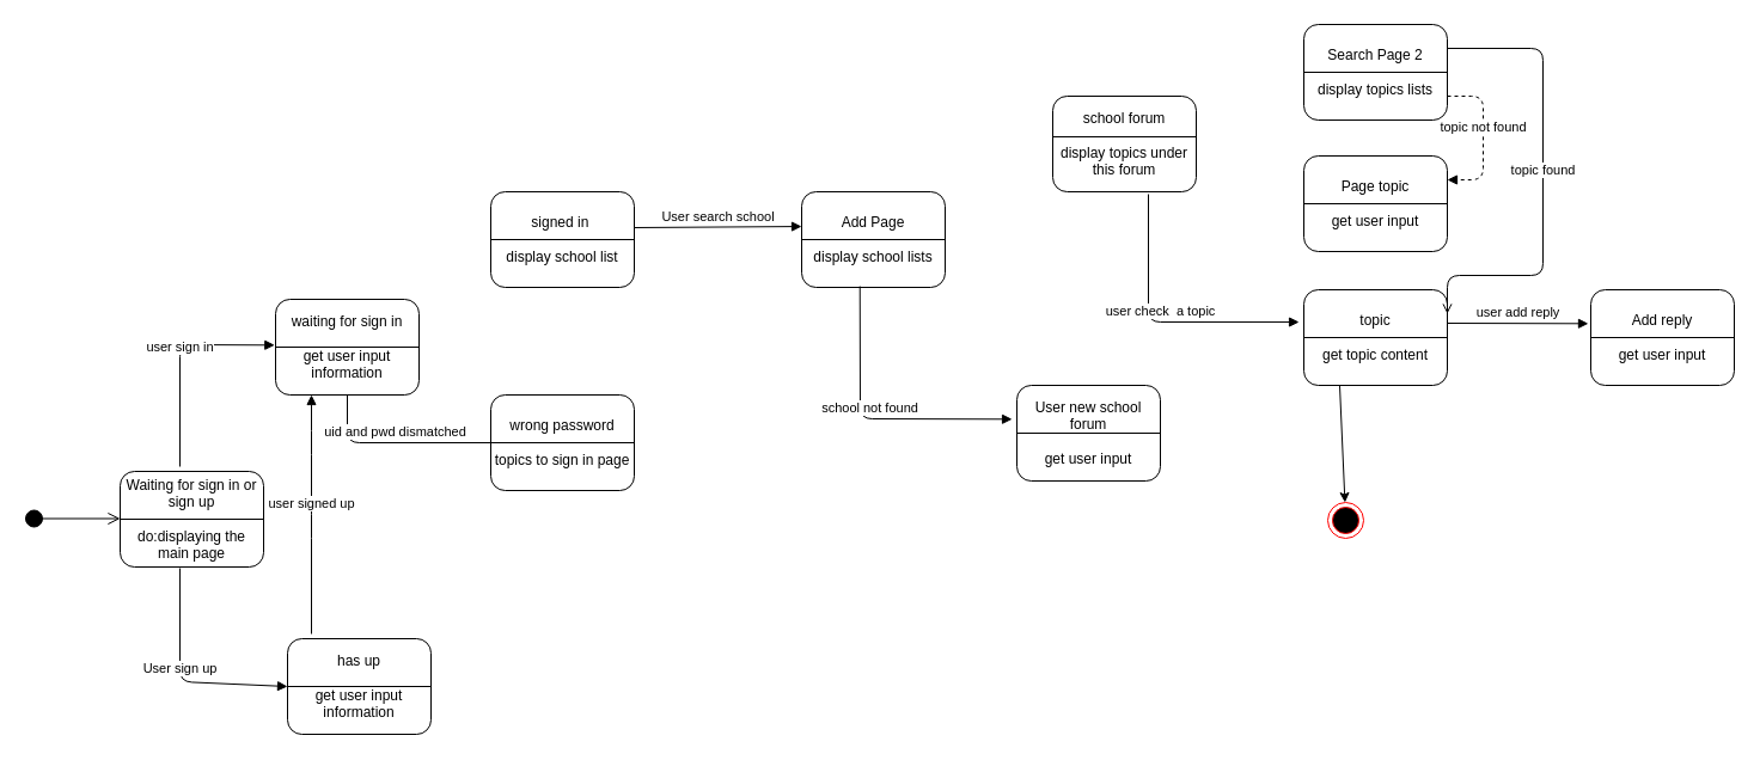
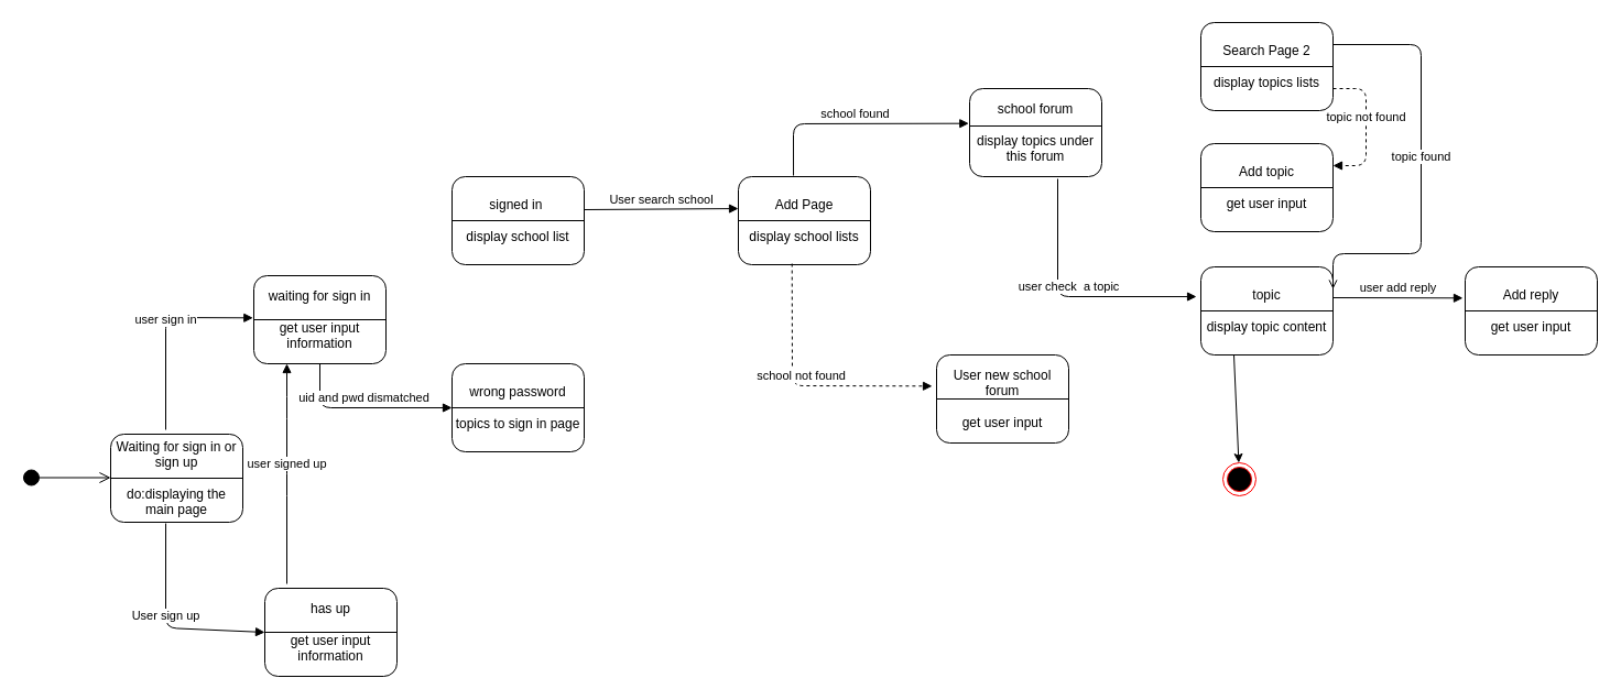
  <mxCell id="0" />
  <mxCell id="1" parent="0" />
  <mxCell id="2" value="Waiting for sign in or sign up&lt;br&gt;&lt;br&gt;do:displaying the main page&lt;br&gt;" style="shape=ext;rounded=1;html=1;whiteSpace=wrap;" vertex="1" parent="1"><mxGeometry x="100" y="394" width="120" height="80" as="geometry" /></mxCell>
  <mxCell id="3" value="" style="html=1;verticalAlign=bottom;startArrow=circle;startFill=1;endArrow=open;startSize=6;endSize=8;" edge="1" parent="1"><mxGeometry width="80" relative="1" as="geometry"><mxPoint x="20" y="433.5" as="sourcePoint" /><mxPoint x="100" y="433.5" as="targetPoint" /></mxGeometry></mxCell>
  <mxCell id="4" value="" style="line;strokeWidth=1;fillColor=none;align=left;verticalAlign=middle;spacingTop=-1;spacingLeft=3;spacingRight=3;rotatable=0;labelPosition=right;points=[];portConstraint=eastwest;" vertex="1" parent="1"><mxGeometry x="100" y="430" width="120" height="8" as="geometry" /></mxCell>
  <mxCell id="5" value="waiting for sign in&lt;br&gt;&lt;br&gt;get user input information" style="shape=ext;rounded=1;html=1;whiteSpace=wrap;" vertex="1" parent="1"><mxGeometry x="230" y="250" width="120" height="80" as="geometry" /></mxCell>
  <mxCell id="6" value="has up&lt;br&gt;&lt;br&gt;get user input information" style="shape=ext;rounded=1;html=1;whiteSpace=wrap;" vertex="1" parent="1"><mxGeometry x="240" y="534" width="120" height="80" as="geometry" /></mxCell>
  <mxCell id="7" value="signed in&amp;nbsp;&lt;br&gt;&lt;br&gt;display school list" style="shape=ext;rounded=1;html=1;whiteSpace=wrap;" vertex="1" parent="1"><mxGeometry x="410" y="160" width="120" height="80" as="geometry" /></mxCell>
  <mxCell id="8" value="wrong password&lt;br&gt;&lt;br&gt;topics to sign in page" style="shape=ext;rounded=1;html=1;whiteSpace=wrap;" vertex="1" parent="1"><mxGeometry x="410" y="330" width="120" height="80" as="geometry" /></mxCell>
  <mxCell id="9" value="" style="line;strokeWidth=1;fillColor=none;align=left;verticalAlign=middle;spacingTop=-1;spacingLeft=3;spacingRight=3;rotatable=0;labelPosition=right;points=[];portConstraint=eastwest;" vertex="1" parent="1"><mxGeometry x="230" y="286" width="120" height="8" as="geometry" /></mxCell>
  <mxCell id="10" value="" style="line;strokeWidth=1;fillColor=none;align=left;verticalAlign=middle;spacingTop=-1;spacingLeft=3;spacingRight=3;rotatable=0;labelPosition=right;points=[];portConstraint=eastwest;" vertex="1" parent="1"><mxGeometry x="410" y="366" width="120" height="8" as="geometry" /></mxCell>
  <mxCell id="11" value="" style="line;strokeWidth=1;fillColor=none;align=left;verticalAlign=middle;spacingTop=-1;spacingLeft=3;spacingRight=3;rotatable=0;labelPosition=right;points=[];portConstraint=eastwest;" vertex="1" parent="1"><mxGeometry x="410" y="196" width="120" height="8" as="geometry" /></mxCell>
  <mxCell id="12" value="" style="line;strokeWidth=1;fillColor=none;align=left;verticalAlign=middle;spacingTop=-1;spacingLeft=3;spacingRight=3;rotatable=0;labelPosition=right;points=[];portConstraint=eastwest;" vertex="1" parent="1"><mxGeometry x="240" y="570" width="120" height="8" as="geometry" /></mxCell>
  <mxCell id="13" value="user sign in" style="html=1;verticalAlign=bottom;endArrow=block;entryX=-0.006;entryY=0.292;entryDx=0;entryDy=0;entryPerimeter=0;" edge="1" parent="1" target="9"><mxGeometry width="80" relative="1" as="geometry"><mxPoint x="150" y="390" as="sourcePoint" /><mxPoint x="150" y="270" as="targetPoint" /><Array as="points"><mxPoint x="150" y="288" /></Array></mxGeometry></mxCell>
  <mxCell id="14" value="User sign up" style="html=1;verticalAlign=bottom;endArrow=block;exitX=0.417;exitY=1.013;exitDx=0;exitDy=0;exitPerimeter=0;entryX=0;entryY=0.5;entryDx=0;entryDy=0;" edge="1" parent="1" source="2" target="6"><mxGeometry width="80" relative="1" as="geometry"><mxPoint x="150" y="590" as="sourcePoint" /><mxPoint x="230" y="590" as="targetPoint" /><Array as="points"><mxPoint x="150" y="570" /></Array></mxGeometry></mxCell>
- <mxCell id="15" value="uid and pwd dismatched" style="html=1;verticalAlign=bottom;endArrow=none;exitX=0.5;exitY=1;exitDx=0;exitDy=0;entryX=0;entryY=0.5;entryDx=0;entryDy=0;" edge="1" parent="1" source="5" target="8"><mxGeometry width="80" relative="1" as="geometry"><mxPoint x="320" y="390" as="sourcePoint" /><mxPoint x="408" y="366" as="targetPoint" /><Array as="points"><mxPoint x="290" y="370" /></Array></mxGeometry></mxCell>
+ <mxCell id="15" value="uid and pwd dismatched" style="html=1;verticalAlign=bottom;endArrow=block;exitX=0.5;exitY=1;exitDx=0;exitDy=0;entryX=0;entryY=0.5;entryDx=0;entryDy=0;" edge="1" parent="1" source="5" target="8"><mxGeometry width="80" relative="1" as="geometry"><mxPoint x="320" y="390" as="sourcePoint" /><mxPoint x="408" y="366" as="targetPoint" /><Array as="points"><mxPoint x="290" y="370" /></Array></mxGeometry></mxCell>
  <mxCell id="16" value="Add Page&lt;br&gt;&lt;br&gt;display school lists" style="shape=ext;rounded=1;html=1;whiteSpace=wrap;" vertex="1" parent="1"><mxGeometry x="670" y="160" width="120" height="80" as="geometry" /></mxCell>
  <mxCell id="17" value="" style="line;strokeWidth=1;fillColor=none;align=left;verticalAlign=middle;spacingTop=-1;spacingLeft=3;spacingRight=3;rotatable=0;labelPosition=right;points=[];portConstraint=eastwest;" vertex="1" parent="1"><mxGeometry x="670" y="196" width="120" height="8" as="geometry" /></mxCell>
  <mxCell id="18" value="User search school" style="html=1;verticalAlign=bottom;endArrow=block;entryX=0;entryY=0.363;entryDx=0;entryDy=0;entryPerimeter=0;" edge="1" parent="1" target="16"><mxGeometry width="80" relative="1" as="geometry"><mxPoint x="530" y="190" as="sourcePoint" /><mxPoint x="630" y="190" as="targetPoint" /></mxGeometry></mxCell>
  <mxCell id="19" value="school forum&lt;br&gt;&lt;br&gt;display topics under this forum" style="shape=ext;rounded=1;html=1;whiteSpace=wrap;" vertex="1" parent="1"><mxGeometry x="880" y="80" width="120" height="80" as="geometry" /></mxCell>
+ <mxCell id="20" value="school found" style="html=1;verticalAlign=bottom;endArrow=block;entryX=-0.006;entryY=0.396;entryDx=0;entryDy=0;entryPerimeter=0;exitX=0.417;exitY=-0.012;exitDx=0;exitDy=0;exitPerimeter=0;" edge="1" parent="1" source="16" target="19"><mxGeometry width="80" relative="1" as="geometry"><mxPoint x="740" y="90" as="sourcePoint" /><mxPoint x="820" y="90" as="targetPoint" /><Array as="points"><mxPoint x="720" y="112" /></Array></mxGeometry></mxCell>
  <mxCell id="21" value="User new school forum&lt;br&gt;&lt;br&gt;get user input" style="shape=ext;rounded=1;html=1;whiteSpace=wrap;" vertex="1" parent="1"><mxGeometry x="850" y="322" width="120" height="80" as="geometry" /></mxCell>
  <mxCell id="22" value="" style="line;strokeWidth=1;fillColor=none;align=left;verticalAlign=middle;spacingTop=-1;spacingLeft=3;spacingRight=3;rotatable=0;labelPosition=right;points=[];portConstraint=eastwest;" vertex="1" parent="1"><mxGeometry x="850" y="358" width="120" height="8" as="geometry" /></mxCell>
- <mxCell id="23" value="school not found" style="html=1;verticalAlign=bottom;endArrow=block;exitX=0.406;exitY=0.988;exitDx=0;exitDy=0;exitPerimeter=0;entryX=-0.033;entryY=0.354;entryDx=0;entryDy=0;entryPerimeter=0;" edge="1" parent="1" source="16" target="21"><mxGeometry width="80" relative="1" as="geometry"><mxPoint x="730" y="300" as="sourcePoint" /><mxPoint x="810" y="300" as="targetPoint" /><Array as="points"><mxPoint x="719" y="350" /></Array></mxGeometry></mxCell>
+ <mxCell id="23" value="school not found" style="html=1;verticalAlign=bottom;endArrow=block;exitX=0.406;exitY=0.988;exitDx=0;exitDy=0;exitPerimeter=0;entryX=-0.033;entryY=0.354;entryDx=0;entryDy=0;entryPerimeter=0;dashed=1;" edge="1" parent="1" source="16" target="21"><mxGeometry width="80" relative="1" as="geometry"><mxPoint x="730" y="300" as="sourcePoint" /><mxPoint x="810" y="300" as="targetPoint" /><Array as="points"><mxPoint x="719" y="350" /></Array></mxGeometry></mxCell>
  <mxCell id="24" value="" style="line;strokeWidth=1;fillColor=none;align=left;verticalAlign=middle;spacingTop=-1;spacingLeft=3;spacingRight=3;rotatable=0;labelPosition=right;points=[];portConstraint=eastwest;" vertex="1" parent="1"><mxGeometry x="880" y="110" width="120" height="8" as="geometry" /></mxCell>
  <mxCell id="25" value="Search Page 2&lt;br&gt;&lt;br&gt;display topics lists" style="shape=ext;rounded=1;html=1;whiteSpace=wrap;" vertex="1" parent="1"><mxGeometry x="1090" y="20" width="120" height="80" as="geometry" /></mxCell>
- <mxCell id="26" value="Page topic&lt;br&gt;&lt;br&gt;get user input" style="shape=ext;rounded=1;html=1;whiteSpace=wrap;" vertex="1" parent="1"><mxGeometry x="1090" y="130" width="120" height="80" as="geometry" /></mxCell>
- <mxCell id="27" value="topic&lt;br&gt;&lt;br&gt;get topic content" style="shape=ext;rounded=1;html=1;whiteSpace=wrap;" vertex="1" parent="1"><mxGeometry x="1090" y="242" width="120" height="80" as="geometry" /></mxCell>
+ <mxCell id="26" value="Add topic&lt;br&gt;&lt;br&gt;get user input" style="shape=ext;rounded=1;html=1;whiteSpace=wrap;" vertex="1" parent="1"><mxGeometry x="1090" y="130" width="120" height="80" as="geometry" /></mxCell>
+ <mxCell id="27" value="topic&lt;br&gt;&lt;br&gt;display topic content" style="shape=ext;rounded=1;html=1;whiteSpace=wrap;" vertex="1" parent="1"><mxGeometry x="1090" y="242" width="120" height="80" as="geometry" /></mxCell>
  <mxCell id="28" value="user check&amp;nbsp; a topic" style="html=1;verticalAlign=bottom;endArrow=block;entryX=-0.033;entryY=0.338;entryDx=0;entryDy=0;entryPerimeter=0;" edge="1" parent="1" target="27"><mxGeometry width="80" relative="1" as="geometry"><mxPoint x="960" y="162" as="sourcePoint" /><mxPoint x="1070" y="250" as="targetPoint" /><Array as="points"><mxPoint x="960" y="269" /></Array></mxGeometry></mxCell>
  <mxCell id="29" value="" style="line;strokeWidth=1;fillColor=none;align=left;verticalAlign=middle;spacingTop=-1;spacingLeft=3;spacingRight=3;rotatable=0;labelPosition=right;points=[];portConstraint=eastwest;" vertex="1" parent="1"><mxGeometry x="1090" y="56" width="120" height="8" as="geometry" /></mxCell>
  <mxCell id="30" value="" style="line;strokeWidth=1;fillColor=none;align=left;verticalAlign=middle;spacingTop=-1;spacingLeft=3;spacingRight=3;rotatable=0;labelPosition=right;points=[];portConstraint=eastwest;" vertex="1" parent="1"><mxGeometry x="1090" y="166" width="120" height="8" as="geometry" /></mxCell>
  <mxCell id="31" value="" style="line;strokeWidth=1;fillColor=none;align=left;verticalAlign=middle;spacingTop=-1;spacingLeft=3;spacingRight=3;rotatable=0;labelPosition=right;points=[];portConstraint=eastwest;" vertex="1" parent="1"><mxGeometry x="1090" y="278" width="120" height="8" as="geometry" /></mxCell>
  <mxCell id="32" value="Add reply&lt;br&gt;&lt;br&gt;get user input" style="shape=ext;rounded=1;html=1;whiteSpace=wrap;" vertex="1" parent="1"><mxGeometry x="1330" y="242" width="120" height="80" as="geometry" /></mxCell>
  <mxCell id="33" value="" style="line;strokeWidth=1;fillColor=none;align=left;verticalAlign=middle;spacingTop=-1;spacingLeft=3;spacingRight=3;rotatable=0;labelPosition=right;points=[];portConstraint=eastwest;" vertex="1" parent="1"><mxGeometry x="1330" y="278" width="120" height="8" as="geometry" /></mxCell>
  <mxCell id="34" value="user add reply" style="html=1;verticalAlign=bottom;endArrow=block;entryX=-0.017;entryY=0.354;entryDx=0;entryDy=0;entryPerimeter=0;" edge="1" parent="1" target="32"><mxGeometry width="80" relative="1" as="geometry"><mxPoint x="1210" y="270" as="sourcePoint" /><mxPoint x="1320" y="270" as="targetPoint" /></mxGeometry></mxCell>
  <mxCell id="35" value="user signed up" style="html=1;verticalAlign=bottom;endArrow=block;entryX=0.25;entryY=1;entryDx=0;entryDy=0;" edge="1" parent="1" target="5"><mxGeometry width="80" relative="1" as="geometry"><mxPoint x="260" y="530" as="sourcePoint" /><mxPoint x="510" y="570" as="targetPoint" /><Array as="points"><mxPoint x="260" y="440" /><mxPoint x="260" y="370" /></Array></mxGeometry></mxCell>
  <mxCell id="36" value="topic found" style="html=1;verticalAlign=bottom;endArrow=open;exitX=1;exitY=0.25;exitDx=0;exitDy=0;entryX=1;entryY=0.25;entryDx=0;entryDy=0;" edge="1" parent="1" source="25" target="27"><mxGeometry width="80" relative="1" as="geometry"><mxPoint x="1280" y="70" as="sourcePoint" /><mxPoint x="1230" y="250" as="targetPoint" /><Array as="points"><mxPoint x="1290" y="40" /><mxPoint x="1290" y="230" /><mxPoint x="1210" y="230" /></Array></mxGeometry></mxCell>
  <mxCell id="37" value="topic not found" style="html=1;verticalAlign=bottom;endArrow=block;exitX=1;exitY=0.75;exitDx=0;exitDy=0;entryX=1;entryY=0.25;entryDx=0;entryDy=0;dashed=1;" edge="1" parent="1" source="25" target="26"><mxGeometry width="80" relative="1" as="geometry"><mxPoint x="1350" y="70" as="sourcePoint" /><mxPoint x="1240" y="160" as="targetPoint" /><Array as="points"><mxPoint x="1240" y="80" /><mxPoint x="1240" y="150" /></Array></mxGeometry></mxCell>
  <mxCell id="38" value="" style="endArrow=classic;html=1;exitX=0.25;exitY=1;exitDx=0;exitDy=0;" edge="1" parent="1" source="27"><mxGeometry width="50" height="50" relative="1" as="geometry"><mxPoint x="1124.41" y="350" as="sourcePoint" /><mxPoint x="1124.41" y="420" as="targetPoint" /></mxGeometry></mxCell>
  <mxCell id="39" value="" style="ellipse;html=1;shape=endState;fillColor=#000000;strokeColor=#ff0000;" vertex="1" parent="1"><mxGeometry x="1110" y="420" width="30" height="30" as="geometry" /></mxCell>
